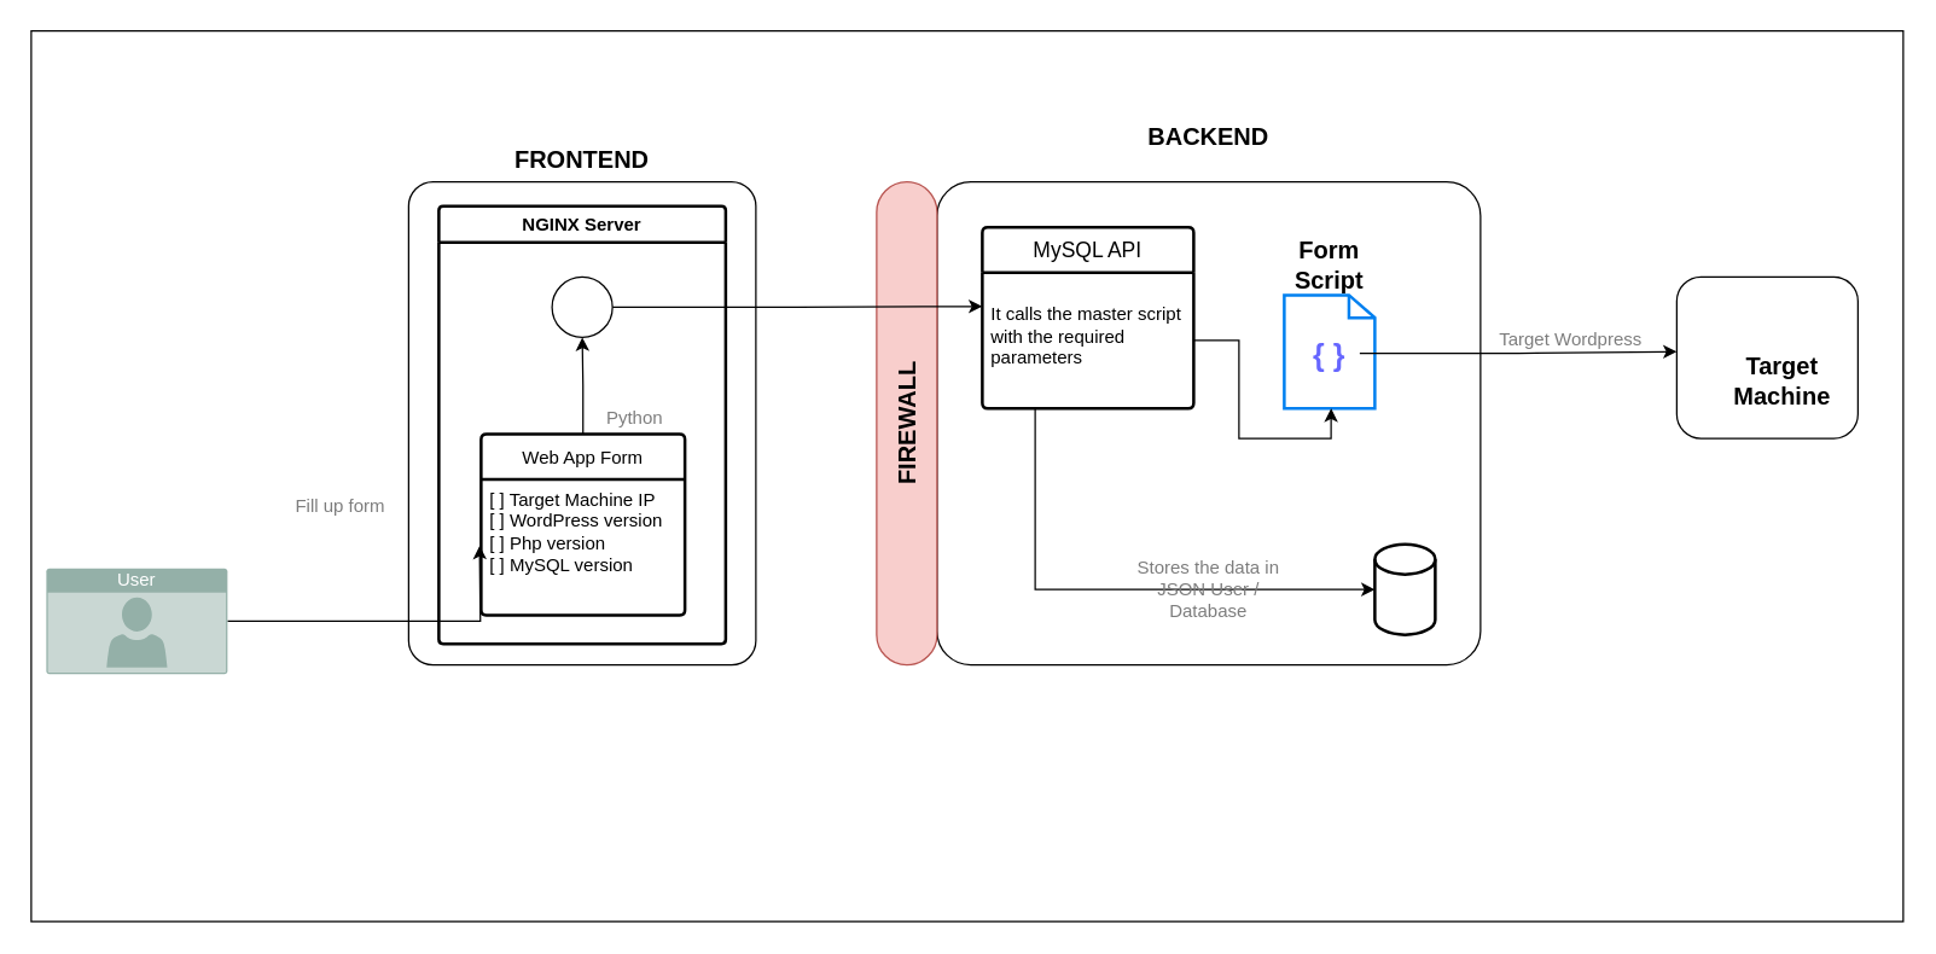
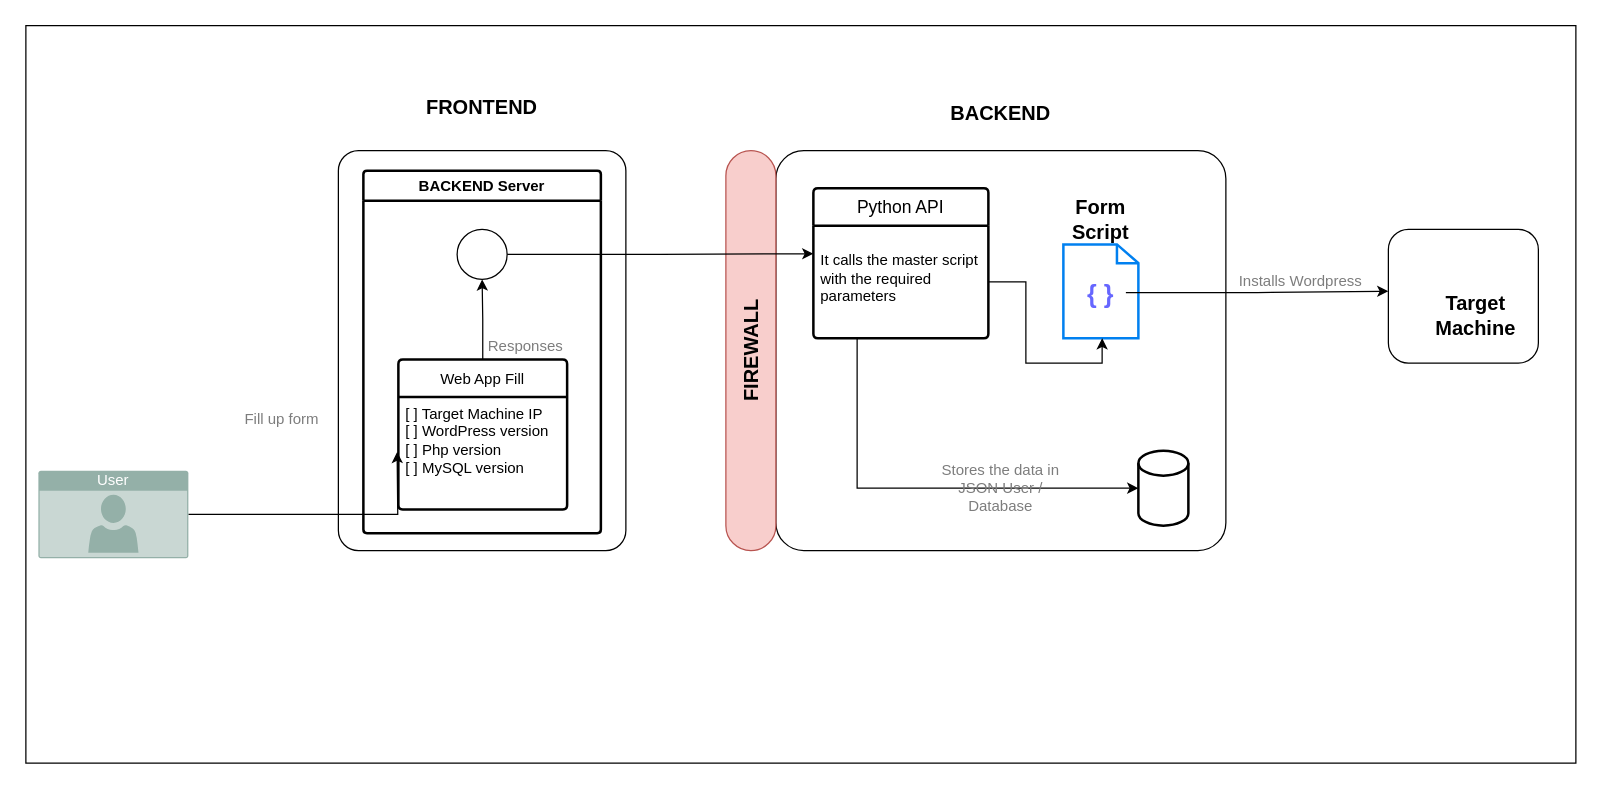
  <mxCell id="0" />
  <mxCell id="1" parent="0" />
  <mxCell id="2" value="" style="rounded=0;whiteSpace=wrap;html=1;" vertex="1" parent="1"><mxGeometry x="20" y="20" width="1240" height="590" as="geometry" /></mxCell>
  <mxCell id="3" value="" style="rounded=1;whiteSpace=wrap;html=1;arcSize=7;" vertex="1" parent="1"><mxGeometry x="620" y="120" width="360" height="320" as="geometry" /></mxCell>
  <mxCell id="4" value="" style="rounded=1;whiteSpace=wrap;html=1;arcSize=7;" vertex="1" parent="1"><mxGeometry x="270" y="120" width="230" height="320" as="geometry" /></mxCell>
- <mxCell id="5" value="&lt;b&gt;&lt;font style=&quot;font-size: 16px;&quot;&gt;FRONTEND&lt;/font&gt;&lt;/b&gt;" style="text;html=1;strokeColor=none;fillColor=none;align=center;verticalAlign=middle;whiteSpace=wrap;rounded=0;" vertex="1" parent="1"><mxGeometry x="270" y="90" width="230" height="30" as="geometry" /></mxCell>
+ <mxCell id="5" value="&lt;b&gt;&lt;font style=&quot;font-size: 16px;&quot;&gt;FRONTEND&lt;/font&gt;&lt;/b&gt;" style="text;html=1;strokeColor=none;fillColor=none;align=center;verticalAlign=middle;whiteSpace=wrap;rounded=0;" vertex="1" parent="1"><mxGeometry x="270" y="70" width="230" height="30" as="geometry" /></mxCell>
  <mxCell id="6" value="&lt;b&gt;&lt;font style=&quot;font-size: 16px;&quot;&gt;BACKEND&lt;/font&gt;&lt;/b&gt;" style="text;html=1;strokeColor=none;fillColor=none;align=center;verticalAlign=middle;whiteSpace=wrap;rounded=0;" vertex="1" parent="1"><mxGeometry x="620" y="75" width="360" height="30" as="geometry" /></mxCell>
  <mxCell id="7" value="" style="rounded=1;whiteSpace=wrap;html=1;arcSize=50;fillColor=#f8cecc;strokeColor=#b85450;" vertex="1" parent="1"><mxGeometry x="580" y="120" width="40" height="320" as="geometry" /></mxCell>
  <mxCell id="8" value="&lt;b&gt;&lt;font style=&quot;font-size: 16px;&quot;&gt;FIREWALL&lt;br&gt;&lt;/font&gt;&lt;/b&gt;" style="text;html=1;strokeColor=none;fillColor=none;align=center;verticalAlign=middle;whiteSpace=wrap;rounded=0;rotation=-90;" vertex="1" parent="1"><mxGeometry x="520" y="265" width="160" height="30" as="geometry" /></mxCell>
  <mxCell id="9" value="" style="strokeWidth=2;html=1;shape=mxgraph.flowchart.database;whiteSpace=wrap;" vertex="1" parent="1"><mxGeometry x="910" y="360" width="40" height="60" as="geometry" /></mxCell>
- <mxCell id="10" value="&lt;b style=&quot;border-color: var(--border-color); font-size: 12px;&quot;&gt;NGINX Server&lt;/b&gt;" style="swimlane;childLayout=stackLayout;horizontal=1;startSize=24;horizontalStack=0;rounded=1;fontSize=14;fontStyle=0;strokeWidth=2;resizeParent=0;resizeLast=1;shadow=0;dashed=0;align=center;arcSize=4;whiteSpace=wrap;html=1;" vertex="1" parent="1"><mxGeometry x="290" y="136" width="190" height="290" as="geometry" /></mxCell>
+ <mxCell id="10" value="&lt;b style=&quot;border-color: var(--border-color); font-size: 12px;&quot;&gt;BACKEND Server&lt;/b&gt;" style="swimlane;childLayout=stackLayout;horizontal=1;startSize=24;horizontalStack=0;rounded=1;fontSize=14;fontStyle=0;strokeWidth=2;resizeParent=0;resizeLast=1;shadow=0;dashed=0;align=center;arcSize=4;whiteSpace=wrap;html=1;" vertex="1" parent="1"><mxGeometry x="290" y="136" width="190" height="290" as="geometry" /></mxCell>
  <mxCell id="11" style="edgeStyle=orthogonalEdgeStyle;rounded=0;orthogonalLoop=1;jettySize=auto;html=1;entryX=0.5;entryY=1;entryDx=0;entryDy=0;" edge="1" parent="1" source="12" target="21"><mxGeometry relative="1" as="geometry" /></mxCell>
- <mxCell id="12" value="&lt;font style=&quot;font-size: 12px;&quot;&gt;Web App Form&lt;/font&gt;" style="swimlane;childLayout=stackLayout;horizontal=1;startSize=30;horizontalStack=0;rounded=1;fontSize=14;fontStyle=0;strokeWidth=2;resizeParent=0;resizeLast=1;shadow=0;dashed=0;align=center;arcSize=4;whiteSpace=wrap;html=1;" vertex="1" parent="1"><mxGeometry x="318" y="287" width="135" height="120" as="geometry" /></mxCell>
+ <mxCell id="12" value="&lt;font style=&quot;font-size: 12px;&quot;&gt;Web App Fill&lt;/font&gt;" style="swimlane;childLayout=stackLayout;horizontal=1;startSize=30;horizontalStack=0;rounded=1;fontSize=14;fontStyle=0;strokeWidth=2;resizeParent=0;resizeLast=1;shadow=0;dashed=0;align=center;arcSize=4;whiteSpace=wrap;html=1;" vertex="1" parent="1"><mxGeometry x="318" y="287" width="135" height="120" as="geometry" /></mxCell>
  <mxCell id="13" value="[ ] Target Machine IP&lt;br&gt;[ ] WordPress version&lt;br&gt;[ ] Php version&lt;br&gt;[ ] MySQL version" style="align=left;strokeColor=none;fillColor=none;spacingLeft=4;fontSize=12;verticalAlign=top;resizable=0;rotatable=0;part=1;html=1;" vertex="1" parent="12"><mxGeometry y="30" width="135" height="90" as="geometry" /></mxCell>
  <mxCell id="14" style="edgeStyle=orthogonalEdgeStyle;rounded=0;orthogonalLoop=1;jettySize=auto;html=1;" edge="1" parent="1" source="15"><mxGeometry relative="1" as="geometry"><mxPoint x="192" y="360.98" as="sourcePoint" /><mxPoint x="317" y="361" as="targetPoint" /></mxGeometry></mxCell>
  <mxCell id="15" value="User" style="html=1;whiteSpace=wrap;strokeColor=none;fillColor=#94B0A8;labelPosition=center;verticalLabelPosition=middle;verticalAlign=top;align=center;fontSize=12;outlineConnect=0;spacingTop=-6;fontColor=#FFFFFF;sketch=0;shape=mxgraph.sitemap.user;" vertex="1" parent="1"><mxGeometry x="30" y="376" width="120" height="70" as="geometry" /></mxCell>
  <mxCell id="16" value="&lt;font color=&quot;#7d7d7d&quot;&gt;Fill up form&lt;/font&gt;" style="text;html=1;strokeColor=none;fillColor=none;align=center;verticalAlign=middle;whiteSpace=wrap;rounded=0;" vertex="1" parent="1"><mxGeometry x="190" y="320" width="70" height="30" as="geometry" /></mxCell>
- <mxCell id="17" value="&lt;font color=&quot;#7d7d7d&quot;&gt;Python&lt;/font&gt;" style="text;html=1;strokeColor=none;fillColor=none;align=center;verticalAlign=middle;whiteSpace=wrap;rounded=0;" vertex="1" parent="1"><mxGeometry x="385" y="262" width="70" height="30" as="geometry" /></mxCell>
- <mxCell id="18" value="MySQL API" style="swimlane;childLayout=stackLayout;horizontal=1;startSize=30;horizontalStack=0;rounded=1;fontSize=14;fontStyle=0;strokeWidth=2;resizeParent=0;resizeLast=1;shadow=0;dashed=0;align=center;arcSize=4;whiteSpace=wrap;html=1;" vertex="1" parent="1"><mxGeometry x="650" y="150" width="140" height="120" as="geometry" /></mxCell>
+ <mxCell id="17" value="&lt;font color=&quot;#7d7d7d&quot;&gt;Responses&lt;/font&gt;" style="text;html=1;strokeColor=none;fillColor=none;align=center;verticalAlign=middle;whiteSpace=wrap;rounded=0;" vertex="1" parent="1"><mxGeometry x="385" y="262" width="70" height="30" as="geometry" /></mxCell>
+ <mxCell id="18" value="Python API" style="swimlane;childLayout=stackLayout;horizontal=1;startSize=30;horizontalStack=0;rounded=1;fontSize=14;fontStyle=0;strokeWidth=2;resizeParent=0;resizeLast=1;shadow=0;dashed=0;align=center;arcSize=4;whiteSpace=wrap;html=1;" vertex="1" parent="1"><mxGeometry x="650" y="150" width="140" height="120" as="geometry" /></mxCell>
  <mxCell id="19" value="&lt;br&gt;It calls the master script&lt;br&gt;with the required&lt;br&gt;parameters" style="align=left;strokeColor=none;fillColor=none;spacingLeft=4;fontSize=12;verticalAlign=top;resizable=0;rotatable=0;part=1;html=1;" vertex="1" parent="18"><mxGeometry y="30" width="140" height="90" as="geometry" /></mxCell>
  <mxCell id="20" style="edgeStyle=orthogonalEdgeStyle;rounded=0;orthogonalLoop=1;jettySize=auto;html=1;entryX=0;entryY=0.25;entryDx=0;entryDy=0;" edge="1" parent="1" source="21" target="19"><mxGeometry relative="1" as="geometry" /></mxCell>
  <mxCell id="21" value="" style="ellipse;whiteSpace=wrap;html=1;" vertex="1" parent="1"><mxGeometry x="365" y="183" width="40" height="40" as="geometry" /></mxCell>
  <mxCell id="22" style="edgeStyle=orthogonalEdgeStyle;rounded=0;orthogonalLoop=1;jettySize=auto;html=1;exitX=0.25;exitY=1;exitDx=0;exitDy=0;entryX=0;entryY=0.5;entryDx=0;entryDy=0;entryPerimeter=0;" edge="1" parent="1" source="19" target="9"><mxGeometry relative="1" as="geometry" /></mxCell>
  <mxCell id="23" value="&lt;font color=&quot;#7d7d7d&quot;&gt;Stores the data in&lt;br&gt;JSON User / Database&lt;/font&gt;" style="text;html=1;strokeColor=none;fillColor=none;align=center;verticalAlign=middle;whiteSpace=wrap;rounded=0;" vertex="1" parent="1"><mxGeometry x="740" y="375" width="120" height="30" as="geometry" /></mxCell>
  <mxCell id="24" value="" style="html=1;verticalLabelPosition=bottom;align=center;labelBackgroundColor=#ffffff;verticalAlign=top;strokeWidth=2;strokeColor=#0080F0;shadow=0;dashed=0;shape=mxgraph.ios7.icons.document;" vertex="1" parent="1"><mxGeometry x="850" y="195" width="60" height="75" as="geometry" /></mxCell>
  <mxCell id="25" style="edgeStyle=orthogonalEdgeStyle;rounded=0;orthogonalLoop=1;jettySize=auto;html=1;" edge="1" parent="1" source="26"><mxGeometry relative="1" as="geometry"><mxPoint x="1110" y="232.467" as="targetPoint" /></mxGeometry></mxCell>
  <mxCell id="26" value="&lt;font color=&quot;#6666ff&quot; style=&quot;font-size: 20px;&quot;&gt;&lt;b&gt;{ }&lt;/b&gt;&lt;/font&gt;" style="text;html=1;strokeColor=none;fillColor=none;align=center;verticalAlign=middle;whiteSpace=wrap;rounded=0;" vertex="1" parent="1"><mxGeometry x="860" y="207" width="40" height="53" as="geometry" /></mxCell>
  <mxCell id="27" style="edgeStyle=orthogonalEdgeStyle;rounded=0;orthogonalLoop=1;jettySize=auto;html=1;entryX=0.517;entryY=1;entryDx=0;entryDy=0;entryPerimeter=0;" edge="1" parent="1" source="19" target="24"><mxGeometry relative="1" as="geometry" /></mxCell>
  <mxCell id="28" value="&lt;b&gt;&lt;font style=&quot;font-size: 16px;&quot;&gt;Form&lt;br&gt;Script&lt;br&gt;&lt;/font&gt;&lt;/b&gt;" style="text;html=1;strokeColor=none;fillColor=none;align=center;verticalAlign=middle;whiteSpace=wrap;rounded=0;" vertex="1" parent="1"><mxGeometry x="830" y="160" width="100" height="30" as="geometry" /></mxCell>
- <mxCell id="29" value="&lt;font color=&quot;#7d7d7d&quot;&gt;Target Wordpress&lt;/font&gt;" style="text;html=1;strokeColor=none;fillColor=none;align=center;verticalAlign=middle;whiteSpace=wrap;rounded=0;" vertex="1" parent="1"><mxGeometry x="980" y="210" width="120" height="30" as="geometry" /></mxCell>
+ <mxCell id="29" value="&lt;font color=&quot;#7d7d7d&quot;&gt;Installs Wordpress&lt;/font&gt;" style="text;html=1;strokeColor=none;fillColor=none;align=center;verticalAlign=middle;whiteSpace=wrap;rounded=0;" vertex="1" parent="1"><mxGeometry x="980" y="210" width="120" height="30" as="geometry" /></mxCell>
  <mxCell id="30" value="" style="rounded=1;whiteSpace=wrap;html=1;" vertex="1" parent="1"><mxGeometry x="1110" y="183" width="120" height="107" as="geometry" /></mxCell>
  <mxCell id="31" value="&lt;b&gt;&lt;font style=&quot;font-size: 16px;&quot;&gt;Target&lt;br&gt;Machine&lt;/font&gt;&lt;/b&gt;" style="text;html=1;strokeColor=none;fillColor=none;align=center;verticalAlign=middle;whiteSpace=wrap;rounded=0;" vertex="1" parent="1"><mxGeometry x="1135" y="216.5" width="90" height="70" as="geometry" /></mxCell>
